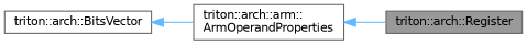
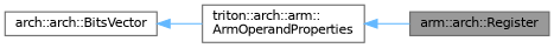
  digraph {
    rankdir=LR
    node [color=gray40 fillcolor=white fontname=Helvetica fontsize=10 shape=box style=filled]
    edge [color=steelblue1 dir=back fontname=Helvetica fontsize=10 labelfontname=Helvetica labelfontsize=10 style=solid]
-   n1 [fillcolor=grey60 fontcolor=black height=0.2 label="triton::arch::Register" width=0.4]
-   n2 [height=0.2 label="triton::arch::BitsVector" width=0.4]
+   n1 [fillcolor=grey60 fontcolor=black height=0.2 label="arm::arch::Register" width=0.4]
+   n2 [height=0.2 label="arch::arch::BitsVector" width=0.4]
    n3 [height=0.2 label="triton::arch::arm::\lArmOperandProperties" width=0.4]
    n2 -> n3
    n3 -> n1
  }
